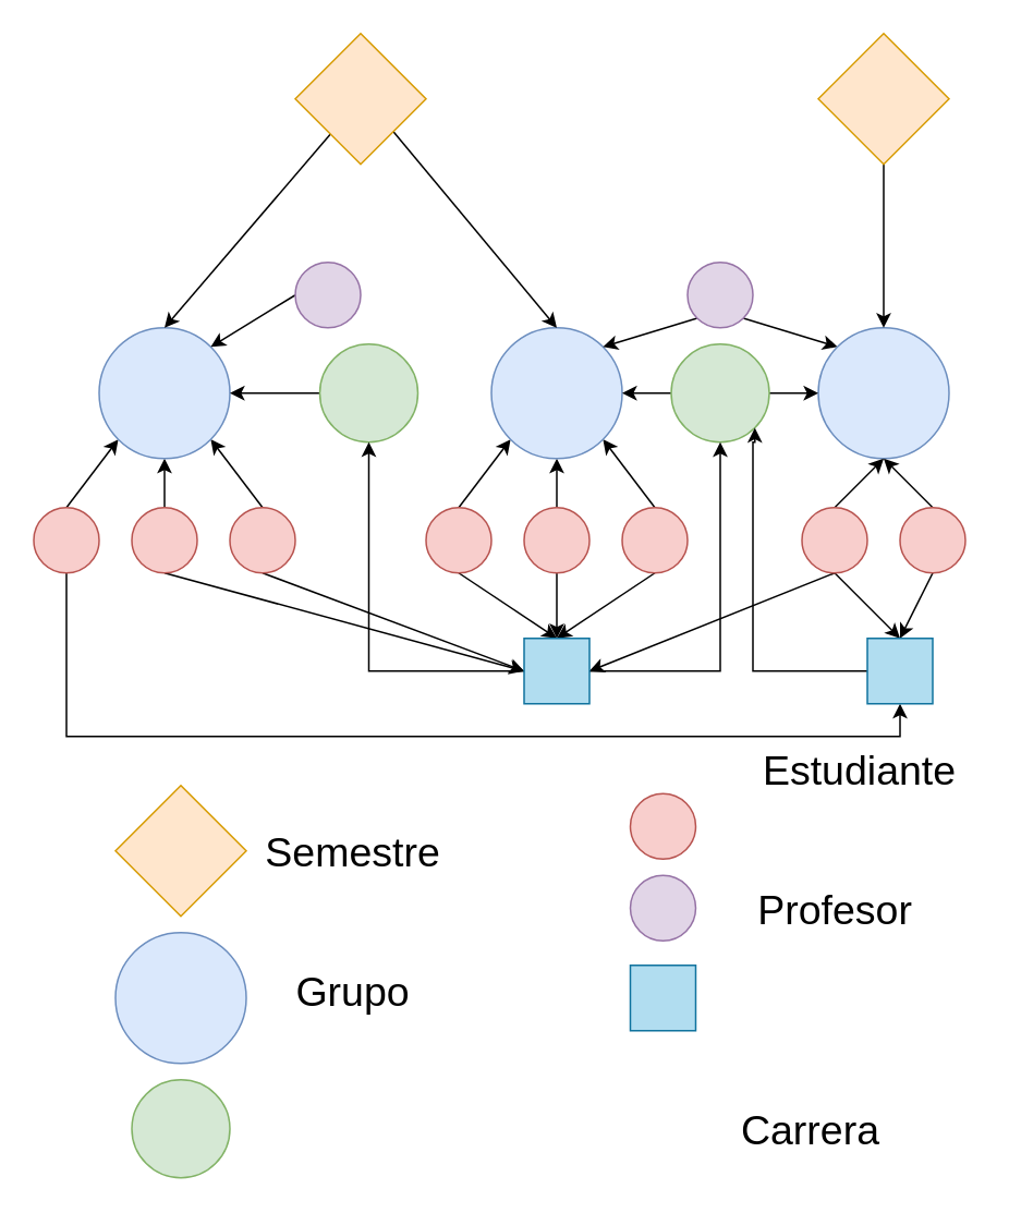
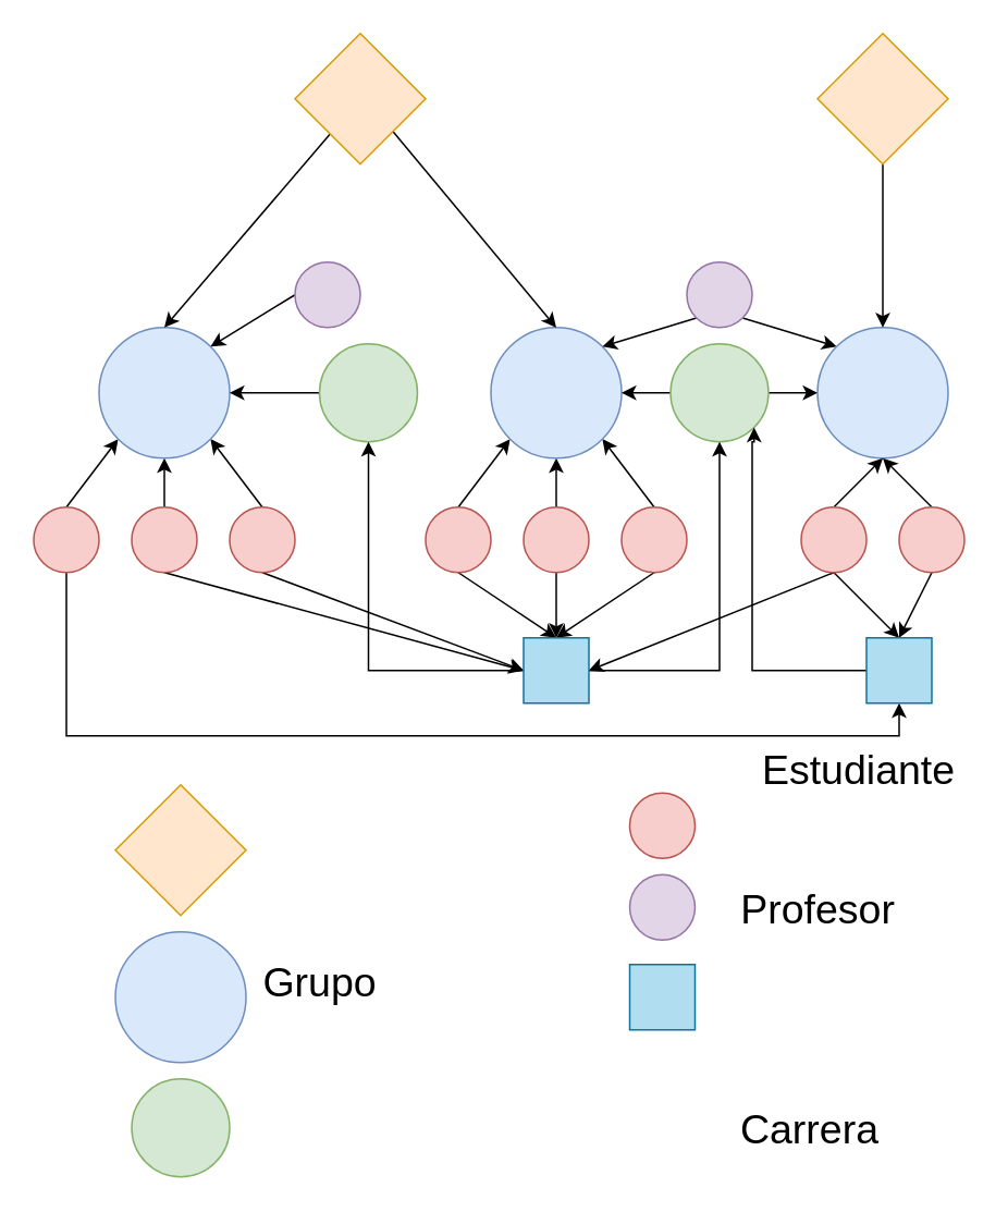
  <mxCell id="0" />
  <mxCell id="1" parent="0" />
  <mxCell id="2" style="edgeStyle=none;rounded=0;orthogonalLoop=1;jettySize=auto;html=1;exitX=0.5;exitY=0;exitDx=0;exitDy=0;entryX=0;entryY=1;entryDx=0;entryDy=0;" edge="1" parent="1" source="4" target="11"><mxGeometry relative="1" as="geometry"><mxPoint x="100" y="280" as="targetPoint" /></mxGeometry></mxCell>
  <mxCell id="3" style="edgeStyle=none;rounded=0;orthogonalLoop=1;jettySize=auto;html=1;exitX=0.5;exitY=1;exitDx=0;exitDy=0;fontSize=25;entryX=0.5;entryY=1;entryDx=0;entryDy=0;" edge="1" parent="1" source="4" target="60"><mxGeometry relative="1" as="geometry"><mxPoint x="140" y="430" as="targetPoint" /><Array as="points"><mxPoint x="40" y="450" /><mxPoint x="300" y="450" /><mxPoint x="430" y="450" /><mxPoint x="550" y="450" /></Array></mxGeometry></mxCell>
  <mxCell id="4" value="" style="ellipse;whiteSpace=wrap;html=1;aspect=fixed;fillColor=#f8cecc;strokeColor=#b85450;" vertex="1" parent="1"><mxGeometry x="20" y="310" width="40" height="40" as="geometry" /></mxCell>
  <mxCell id="5" style="edgeStyle=none;rounded=0;orthogonalLoop=1;jettySize=auto;html=1;exitX=0.5;exitY=0;exitDx=0;exitDy=0;" edge="1" parent="1" source="7" target="11"><mxGeometry relative="1" as="geometry" /></mxCell>
  <mxCell id="6" style="edgeStyle=none;rounded=0;orthogonalLoop=1;jettySize=auto;html=1;exitX=0.5;exitY=1;exitDx=0;exitDy=0;entryX=0;entryY=0.5;entryDx=0;entryDy=0;fontSize=25;" edge="1" parent="1" source="7" target="56"><mxGeometry relative="1" as="geometry" /></mxCell>
  <mxCell id="7" value="" style="ellipse;whiteSpace=wrap;html=1;aspect=fixed;fillColor=#f8cecc;strokeColor=#b85450;" vertex="1" parent="1"><mxGeometry x="80" y="310" width="40" height="40" as="geometry" /></mxCell>
  <mxCell id="8" style="edgeStyle=none;rounded=0;orthogonalLoop=1;jettySize=auto;html=1;exitX=0.5;exitY=0;exitDx=0;exitDy=0;entryX=1;entryY=1;entryDx=0;entryDy=0;" edge="1" parent="1" source="10" target="11"><mxGeometry relative="1" as="geometry" /></mxCell>
  <mxCell id="9" style="edgeStyle=none;rounded=0;orthogonalLoop=1;jettySize=auto;html=1;exitX=0.5;exitY=1;exitDx=0;exitDy=0;fontSize=25;" edge="1" parent="1" source="10"><mxGeometry relative="1" as="geometry"><mxPoint x="320" y="410" as="targetPoint" /></mxGeometry></mxCell>
  <mxCell id="10" value="" style="ellipse;whiteSpace=wrap;html=1;aspect=fixed;fillColor=#f8cecc;strokeColor=#b85450;" vertex="1" parent="1"><mxGeometry x="140" y="310" width="40" height="40" as="geometry" /></mxCell>
  <mxCell id="11" value="" style="ellipse;whiteSpace=wrap;html=1;aspect=fixed;fillColor=#dae8fc;strokeColor=#6c8ebf;" vertex="1" parent="1"><mxGeometry x="60" y="200" width="80" height="80" as="geometry" /></mxCell>
  <mxCell id="12" style="edgeStyle=none;rounded=0;orthogonalLoop=1;jettySize=auto;html=1;exitX=0;exitY=0.5;exitDx=0;exitDy=0;entryX=1;entryY=0;entryDx=0;entryDy=0;" edge="1" parent="1" source="13" target="11"><mxGeometry relative="1" as="geometry" /></mxCell>
  <mxCell id="13" value="" style="ellipse;whiteSpace=wrap;html=1;aspect=fixed;fillColor=#e1d5e7;strokeColor=#9673a6;" vertex="1" parent="1"><mxGeometry x="180" y="160" width="40" height="40" as="geometry" /></mxCell>
  <mxCell id="14" style="edgeStyle=none;rounded=0;orthogonalLoop=1;jettySize=auto;html=1;exitX=0.5;exitY=0;exitDx=0;exitDy=0;entryX=0;entryY=1;entryDx=0;entryDy=0;" edge="1" parent="1" source="16" target="23"><mxGeometry relative="1" as="geometry" /></mxCell>
  <mxCell id="15" style="rounded=0;orthogonalLoop=1;jettySize=auto;html=1;exitX=0.5;exitY=1;exitDx=0;exitDy=0;entryX=0.5;entryY=0;entryDx=0;entryDy=0;fontSize=25;" edge="1" parent="1" source="16" target="56"><mxGeometry relative="1" as="geometry" /></mxCell>
  <mxCell id="16" value="" style="ellipse;whiteSpace=wrap;html=1;aspect=fixed;fillColor=#f8cecc;strokeColor=#b85450;" vertex="1" parent="1"><mxGeometry x="260" y="310" width="40" height="40" as="geometry" /></mxCell>
  <mxCell id="17" style="edgeStyle=none;rounded=0;orthogonalLoop=1;jettySize=auto;html=1;exitX=0.5;exitY=0;exitDx=0;exitDy=0;entryX=0.5;entryY=1;entryDx=0;entryDy=0;" edge="1" parent="1" source="19" target="23"><mxGeometry relative="1" as="geometry" /></mxCell>
  <mxCell id="18" style="edgeStyle=none;rounded=0;orthogonalLoop=1;jettySize=auto;html=1;exitX=0.5;exitY=1;exitDx=0;exitDy=0;entryX=0.5;entryY=0;entryDx=0;entryDy=0;fontSize=25;" edge="1" parent="1" source="19" target="56"><mxGeometry relative="1" as="geometry" /></mxCell>
  <mxCell id="19" value="" style="ellipse;whiteSpace=wrap;html=1;aspect=fixed;fillColor=#f8cecc;strokeColor=#b85450;" vertex="1" parent="1"><mxGeometry x="320" y="310" width="40" height="40" as="geometry" /></mxCell>
  <mxCell id="20" style="edgeStyle=none;rounded=0;orthogonalLoop=1;jettySize=auto;html=1;exitX=0.5;exitY=0;exitDx=0;exitDy=0;entryX=1;entryY=1;entryDx=0;entryDy=0;" edge="1" parent="1" source="22" target="23"><mxGeometry relative="1" as="geometry" /></mxCell>
  <mxCell id="21" style="edgeStyle=none;rounded=0;orthogonalLoop=1;jettySize=auto;html=1;exitX=0.5;exitY=1;exitDx=0;exitDy=0;entryX=0.5;entryY=0;entryDx=0;entryDy=0;fontSize=25;" edge="1" parent="1" source="22" target="56"><mxGeometry relative="1" as="geometry" /></mxCell>
  <mxCell id="22" value="" style="ellipse;whiteSpace=wrap;html=1;aspect=fixed;fillColor=#f8cecc;strokeColor=#b85450;" vertex="1" parent="1"><mxGeometry x="380" y="310" width="40" height="40" as="geometry" /></mxCell>
  <mxCell id="23" value="" style="ellipse;whiteSpace=wrap;html=1;aspect=fixed;fillColor=#dae8fc;strokeColor=#6c8ebf;" vertex="1" parent="1"><mxGeometry x="300" y="200" width="80" height="80" as="geometry" /></mxCell>
  <mxCell id="24" style="rounded=0;orthogonalLoop=1;jettySize=auto;html=1;exitX=0;exitY=1;exitDx=0;exitDy=0;entryX=1;entryY=0;entryDx=0;entryDy=0;" edge="1" parent="1" source="26" target="23"><mxGeometry relative="1" as="geometry" /></mxCell>
  <mxCell id="25" style="edgeStyle=none;rounded=0;orthogonalLoop=1;jettySize=auto;html=1;exitX=1;exitY=1;exitDx=0;exitDy=0;entryX=0;entryY=0;entryDx=0;entryDy=0;" edge="1" parent="1" source="26" target="27"><mxGeometry relative="1" as="geometry" /></mxCell>
  <mxCell id="26" value="" style="ellipse;whiteSpace=wrap;html=1;aspect=fixed;fillColor=#e1d5e7;strokeColor=#9673a6;" vertex="1" parent="1"><mxGeometry x="420" y="160" width="40" height="40" as="geometry" /></mxCell>
  <mxCell id="27" value="" style="ellipse;whiteSpace=wrap;html=1;aspect=fixed;fillColor=#dae8fc;strokeColor=#6c8ebf;" vertex="1" parent="1"><mxGeometry x="500" y="200" width="80" height="80" as="geometry" /></mxCell>
  <mxCell id="28" style="edgeStyle=none;rounded=0;orthogonalLoop=1;jettySize=auto;html=1;exitX=0.5;exitY=0;exitDx=0;exitDy=0;entryX=0.5;entryY=1;entryDx=0;entryDy=0;" edge="1" parent="1" source="31" target="27"><mxGeometry relative="1" as="geometry" /></mxCell>
  <mxCell id="29" style="edgeStyle=none;rounded=0;orthogonalLoop=1;jettySize=auto;html=1;exitX=0.5;exitY=1;exitDx=0;exitDy=0;entryX=0.5;entryY=0;entryDx=0;entryDy=0;fontSize=25;" edge="1" parent="1" source="31" target="60"><mxGeometry relative="1" as="geometry" /></mxCell>
  <mxCell id="30" style="edgeStyle=none;rounded=0;orthogonalLoop=1;jettySize=auto;html=1;exitX=0.5;exitY=1;exitDx=0;exitDy=0;entryX=1;entryY=0.5;entryDx=0;entryDy=0;fontSize=25;" edge="1" parent="1" source="31" target="56"><mxGeometry relative="1" as="geometry" /></mxCell>
  <mxCell id="31" value="" style="ellipse;whiteSpace=wrap;html=1;aspect=fixed;fillColor=#f8cecc;strokeColor=#b85450;" vertex="1" parent="1"><mxGeometry x="490" y="310" width="40" height="40" as="geometry" /></mxCell>
  <mxCell id="32" style="edgeStyle=none;rounded=0;orthogonalLoop=1;jettySize=auto;html=1;exitX=0.5;exitY=0;exitDx=0;exitDy=0;entryX=0.5;entryY=1;entryDx=0;entryDy=0;" edge="1" parent="1" source="34" target="27"><mxGeometry relative="1" as="geometry" /></mxCell>
  <mxCell id="33" style="rounded=0;orthogonalLoop=1;jettySize=auto;html=1;exitX=0.5;exitY=1;exitDx=0;exitDy=0;entryX=0.5;entryY=0;entryDx=0;entryDy=0;fontSize=25;" edge="1" parent="1" source="34" target="60"><mxGeometry relative="1" as="geometry" /></mxCell>
  <mxCell id="34" value="" style="ellipse;whiteSpace=wrap;html=1;aspect=fixed;fillColor=#f8cecc;strokeColor=#b85450;" vertex="1" parent="1"><mxGeometry x="550" y="310" width="40" height="40" as="geometry" /></mxCell>
  <mxCell id="35" style="edgeStyle=none;rounded=0;orthogonalLoop=1;jettySize=auto;html=1;entryX=1;entryY=0.5;entryDx=0;entryDy=0;fontSize=25;" edge="1" parent="1" source="36" target="11"><mxGeometry relative="1" as="geometry" /></mxCell>
  <mxCell id="36" value="" style="ellipse;whiteSpace=wrap;html=1;aspect=fixed;fillColor=#d5e8d4;strokeColor=#82b366;" vertex="1" parent="1"><mxGeometry x="195" y="210" width="60" height="60" as="geometry" /></mxCell>
  <mxCell id="37" style="edgeStyle=none;rounded=0;orthogonalLoop=1;jettySize=auto;html=1;" edge="1" parent="1" source="39" target="23"><mxGeometry relative="1" as="geometry" /></mxCell>
  <mxCell id="38" style="edgeStyle=none;rounded=0;orthogonalLoop=1;jettySize=auto;html=1;exitX=1;exitY=0.5;exitDx=0;exitDy=0;" edge="1" parent="1" source="39" target="27"><mxGeometry relative="1" as="geometry" /></mxCell>
  <mxCell id="39" value="" style="ellipse;whiteSpace=wrap;html=1;aspect=fixed;fillColor=#d5e8d4;strokeColor=#82b366;" vertex="1" parent="1"><mxGeometry x="410" y="210" width="60" height="60" as="geometry" /></mxCell>
  <mxCell id="40" style="edgeStyle=none;rounded=0;orthogonalLoop=1;jettySize=auto;html=1;entryX=0.5;entryY=0;entryDx=0;entryDy=0;" edge="1" parent="1" source="42" target="11"><mxGeometry relative="1" as="geometry" /></mxCell>
  <mxCell id="41" style="edgeStyle=none;rounded=0;orthogonalLoop=1;jettySize=auto;html=1;exitX=1;exitY=1;exitDx=0;exitDy=0;entryX=0.5;entryY=0;entryDx=0;entryDy=0;" edge="1" parent="1" source="42" target="23"><mxGeometry relative="1" as="geometry" /></mxCell>
  <mxCell id="42" value="" style="rhombus;whiteSpace=wrap;html=1;fillColor=#ffe6cc;strokeColor=#d79b00;" vertex="1" parent="1"><mxGeometry x="180" y="20" width="80" height="80" as="geometry" /></mxCell>
  <mxCell id="43" style="edgeStyle=none;rounded=0;orthogonalLoop=1;jettySize=auto;html=1;" edge="1" parent="1" source="44" target="27"><mxGeometry relative="1" as="geometry" /></mxCell>
  <mxCell id="44" value="" style="rhombus;whiteSpace=wrap;html=1;fillColor=#ffe6cc;strokeColor=#d79b00;" vertex="1" parent="1"><mxGeometry x="500" y="20" width="80" height="80" as="geometry" /></mxCell>
  <mxCell id="45" value="" style="rhombus;whiteSpace=wrap;html=1;fillColor=#ffe6cc;strokeColor=#d79b00;" vertex="1" parent="1"><mxGeometry x="70" y="480" width="80" height="80" as="geometry" /></mxCell>
  <mxCell id="46" value="" style="ellipse;whiteSpace=wrap;html=1;aspect=fixed;fillColor=#f8cecc;strokeColor=#b85450;" vertex="1" parent="1"><mxGeometry x="385" y="485" width="40" height="40" as="geometry" /></mxCell>
  <mxCell id="47" value="" style="ellipse;whiteSpace=wrap;html=1;aspect=fixed;fillColor=#d5e8d4;strokeColor=#82b366;" vertex="1" parent="1"><mxGeometry x="80" y="660" width="60" height="60" as="geometry" /></mxCell>
  <mxCell id="48" value="" style="ellipse;whiteSpace=wrap;html=1;aspect=fixed;fillColor=#e1d5e7;strokeColor=#9673a6;" vertex="1" parent="1"><mxGeometry x="385" y="535" width="40" height="40" as="geometry" /></mxCell>
  <mxCell id="49" value="" style="ellipse;whiteSpace=wrap;html=1;aspect=fixed;fillColor=#dae8fc;strokeColor=#6c8ebf;" vertex="1" parent="1"><mxGeometry x="70" y="570" width="80" height="80" as="geometry" /></mxCell>
- <mxCell id="50" value="&lt;font style=&quot;font-size: 25px;&quot;&gt;Semestre&lt;/font&gt;" style="text;html=1;align=center;verticalAlign=middle;resizable=0;points=[];autosize=1;strokeColor=none;fillColor=none;" vertex="1" parent="1"><mxGeometry x="150" y="500" width="130" height="40" as="geometry" /></mxCell>
- <mxCell id="51" value="&lt;span style=&quot;font-size: 25px;&quot;&gt;Grupo&lt;/span&gt;" style="text;html=1;align=center;verticalAlign=middle;resizable=0;points=[];autosize=1;strokeColor=none;fillColor=none;" vertex="1" parent="1"><mxGeometry x="170" y="585" width="90" height="40" as="geometry" /></mxCell>
+ <mxCell id="51" value="&lt;span style=&quot;font-size: 25px;&quot;&gt;Grupo&lt;/span&gt;" style="text;html=1;align=center;verticalAlign=middle;resizable=0;points=[];autosize=1;strokeColor=none;fillColor=none;" vertex="1" parent="1"><mxGeometry x="150" y="580" width="90" height="40" as="geometry" /></mxCell>
  <mxCell id="52" value="&lt;span style=&quot;font-size: 25px;&quot;&gt;Estudiante&lt;br&gt;&lt;/span&gt;" style="text;html=1;align=center;verticalAlign=middle;resizable=0;points=[];autosize=1;strokeColor=none;fillColor=none;" vertex="1" parent="1"><mxGeometry x="455" y="450" width="140" height="40" as="geometry" /></mxCell>
- <mxCell id="53" value="&lt;span style=&quot;font-size: 25px;&quot;&gt;Profesor&lt;br&gt;&lt;/span&gt;" style="text;html=1;align=center;verticalAlign=middle;resizable=0;points=[];autosize=1;strokeColor=none;fillColor=none;" vertex="1" parent="1"><mxGeometry x="450" y="535" width="120" height="40" as="geometry" /></mxCell>
+ <mxCell id="53" value="&lt;span style=&quot;font-size: 25px;&quot;&gt;Profesor&lt;br&gt;&lt;/span&gt;" style="text;html=1;align=center;verticalAlign=middle;resizable=0;points=[];autosize=1;strokeColor=none;fillColor=none;" vertex="1" parent="1"><mxGeometry x="440" y="535" width="120" height="40" as="geometry" /></mxCell>
  <mxCell id="54" style="edgeStyle=orthogonalEdgeStyle;rounded=0;orthogonalLoop=1;jettySize=auto;html=1;exitX=1;exitY=0.5;exitDx=0;exitDy=0;entryX=0.5;entryY=1;entryDx=0;entryDy=0;fontSize=25;" edge="1" parent="1" source="56" target="39"><mxGeometry relative="1" as="geometry"><Array as="points"><mxPoint x="440" y="410" /></Array></mxGeometry></mxCell>
  <mxCell id="55" style="edgeStyle=orthogonalEdgeStyle;rounded=0;orthogonalLoop=1;jettySize=auto;html=1;exitX=0;exitY=0.5;exitDx=0;exitDy=0;entryX=0.5;entryY=1;entryDx=0;entryDy=0;fontSize=25;" edge="1" parent="1" source="56" target="36"><mxGeometry relative="1" as="geometry" /></mxCell>
  <mxCell id="56" value="" style="whiteSpace=wrap;html=1;aspect=fixed;fontSize=25;fillColor=#b1ddf0;strokeColor=#10739e;" vertex="1" parent="1"><mxGeometry x="320" y="390" width="40" height="40" as="geometry" /></mxCell>
  <mxCell id="57" value="" style="whiteSpace=wrap;html=1;aspect=fixed;fontSize=25;fillColor=#b1ddf0;strokeColor=#10739e;" vertex="1" parent="1"><mxGeometry x="385" y="590" width="40" height="40" as="geometry" /></mxCell>
  <mxCell id="58" value="&lt;span style=&quot;font-size: 25px;&quot;&gt;Carrera&lt;br&gt;&lt;/span&gt;" style="text;html=1;align=center;verticalAlign=middle;resizable=0;points=[];autosize=1;strokeColor=none;fillColor=none;" vertex="1" parent="1"><mxGeometry x="440" y="670" width="110" height="40" as="geometry" /></mxCell>
  <mxCell id="59" style="edgeStyle=orthogonalEdgeStyle;rounded=0;orthogonalLoop=1;jettySize=auto;html=1;exitX=0;exitY=0.5;exitDx=0;exitDy=0;fontSize=25;entryX=1;entryY=1;entryDx=0;entryDy=0;" edge="1" parent="1" source="60" target="39"><mxGeometry relative="1" as="geometry"><mxPoint x="460" y="270" as="targetPoint" /><Array as="points"><mxPoint x="460" y="410" /><mxPoint x="460" y="270" /><mxPoint x="461" y="270" /></Array></mxGeometry></mxCell>
  <mxCell id="60" value="" style="whiteSpace=wrap;html=1;aspect=fixed;fontSize=25;fillColor=#b1ddf0;strokeColor=#10739e;" vertex="1" parent="1"><mxGeometry x="530" y="390" width="40" height="40" as="geometry" /></mxCell>
